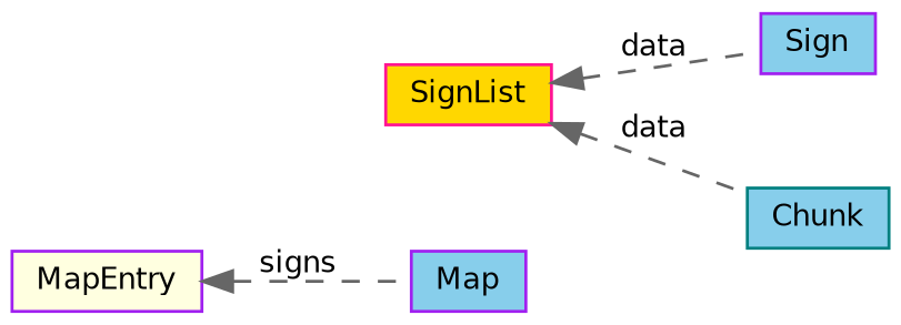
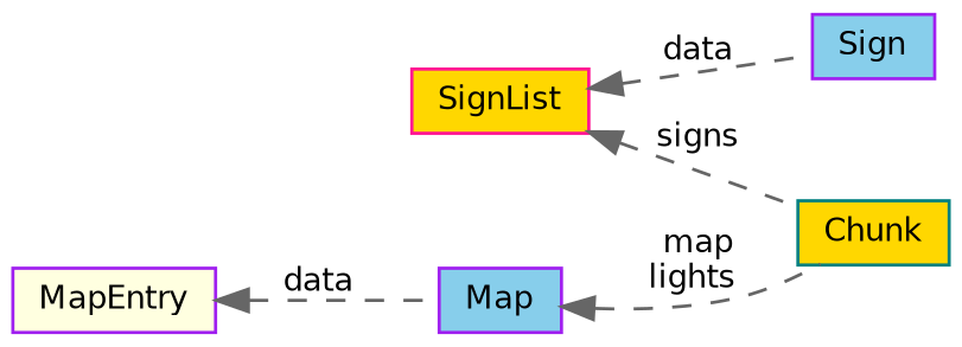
  digraph {
    rankdir=LR
    node [color=purple fillcolor=gold fontname=Helvetica fontsize=10 shape=record style=filled]
    edge [color=gray40 dir=back fontname=Helvetica fontsize=10 labelfontname=Helvetica labelfontsize=10 style=dashed]
-   n1 [color=teal fillcolor=skyblue fontcolor=black height=0.2 label=Chunk width=0.4]
+   n1 [color=teal fontcolor=black height=0.2 label=Chunk width=0.4]
    n2 [color=deeppink height=0.2 label=SignList width=0.4]
    n3 [fillcolor=skyblue height=0.2 label=Sign width=0.4]
    n4 [fillcolor=skyblue height=0.2 label=Map width=0.4]
    n5 [fillcolor=lightyellow height=0.2 label=MapEntry width=0.4]
-   n2 -> n1 [label=" data"]
+   n2 -> n1 [label=" signs"]
    n2 -> n3 [label=" data"]
-   n5 -> n4 [label=" signs"]
+   n4 -> n1 [label=" map\nlights"]
+   n5 -> n4 [label=" data"]
  }
